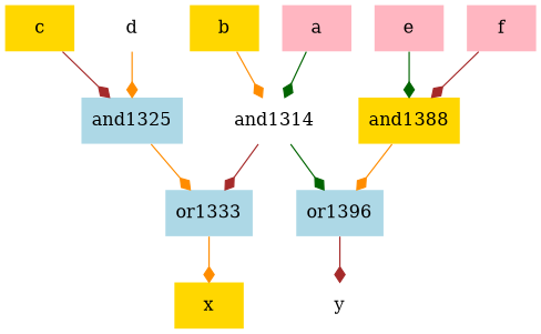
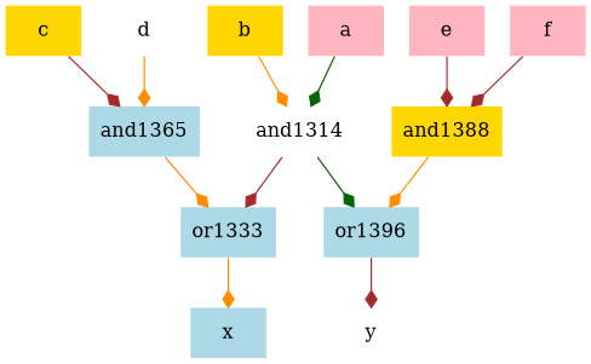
  digraph {
    rankdir=TB
    node [fillcolor=lightblue shape=plaintext style=filled]
    edge [arrowhead=diamond color=brown]
    n1 [fillcolor=white label=and1314]
    n2 [label=or1333]
    n3 [label=or1396]
-   n4 [fillcolor=gold label=x]
+   n4 [label=x]
    n5 [fillcolor=white label=y]
-   n6 [label=and1325]
+   n6 [label=and1365]
    n7 [fillcolor=gold label=and1388]
    n8 [fillcolor=gold label=c]
    n9 [fillcolor=white label=d]
    n10 [fillcolor=lightpink label=e]
    n11 [fillcolor=lightpink label=f]
    n12 [fillcolor=gold label=b]
    n13 [fillcolor=lightpink label=a]
    n1 -> n2
    n1 -> n3 [color=darkgreen]
    n2 -> n4 [color=darkorange]
    n3 -> n5
    n6 -> n2 [color=darkorange]
    n7 -> n3 [color=darkorange]
    n8 -> n6
    n9 -> n6 [color=darkorange]
-   n10 -> n7 [color=darkgreen]
+   n10 -> n7
    n11 -> n7
    n12 -> n1 [color=darkorange]
    n13 -> n1 [color=darkgreen]
  }
